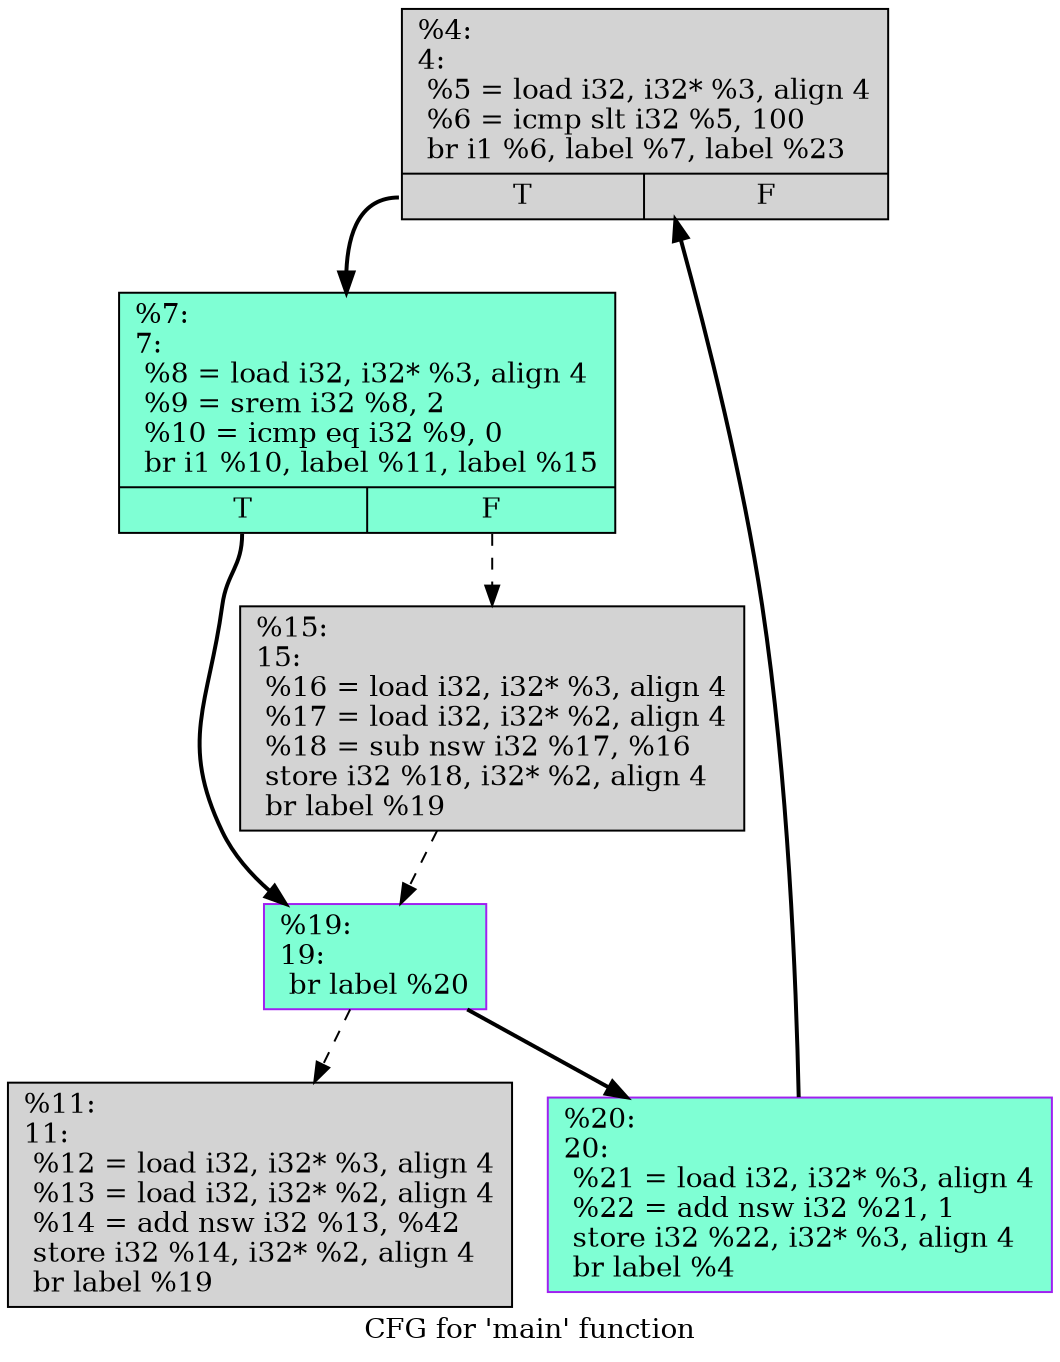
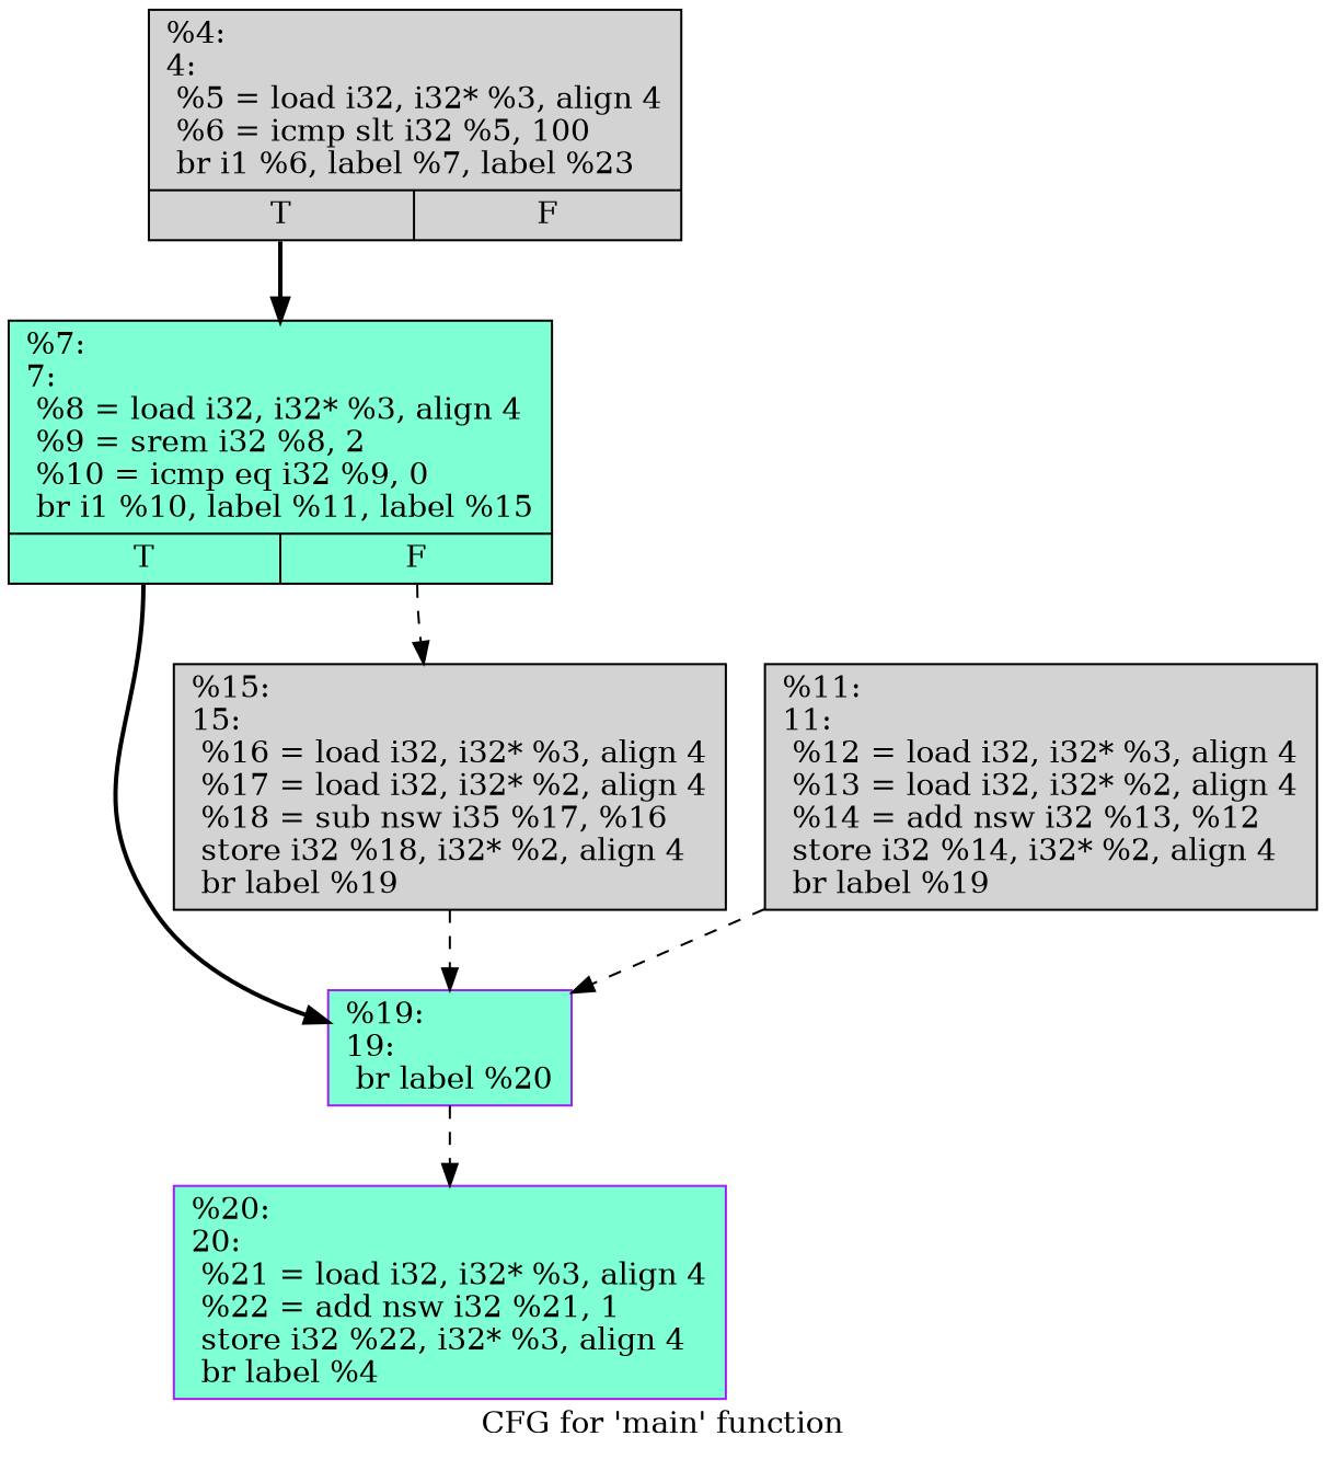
  digraph {
    label="CFG for 'main' function"
    node [color=black fillcolor=lightgrey shape=record style=filled]
    edge [style=dashed]
    n1 [label="{%4:\l4:                                                \l  %5 = load i32, i32* %3, align 4\l  %6 = icmp slt i32 %5, 100\l  br i1 %6, label %7, label %23\l|{<s0>T|<s1>F}}"]
    n2 [fillcolor=aquamarine label="{%7:\l7:                                                \l  %8 = load i32, i32* %3, align 4\l  %9 = srem i32 %8, 2\l  %10 = icmp eq i32 %9, 0\l  br i1 %10, label %11, label %15\l|{<s0>T|<s1>F}}"]
-   n3 [label="{%15:\l15:                                               \l  %16 = load i32, i32* %3, align 4\l  %17 = load i32, i32* %2, align 4\l  %18 = sub nsw i32 %17, %16\l  store i32 %18, i32* %2, align 4\l  br label %19\l}"]
+   n3 [label="{%15:\l15:                                               \l  %16 = load i32, i32* %3, align 4\l  %17 = load i32, i32* %2, align 4\l  %18 = sub nsw i35 %17, %16\l  store i32 %18, i32* %2, align 4\l  br label %19\l}"]
    n4 [color=purple fillcolor=aquamarine label="{%19:\l19:                                               \l  br label %20\l}"]
-   n5 [label="{%11:\l11:                                               \l  %12 = load i32, i32* %3, align 4\l  %13 = load i32, i32* %2, align 4\l  %14 = add nsw i32 %13, %42\l  store i32 %14, i32* %2, align 4\l  br label %19\l}"]
+   n5 [label="{%11:\l11:                                               \l  %12 = load i32, i32* %3, align 4\l  %13 = load i32, i32* %2, align 4\l  %14 = add nsw i32 %13, %12\l  store i32 %14, i32* %2, align 4\l  br label %19\l}"]
    n6 [color=purple fillcolor=aquamarine label="{%20:\l20:                                               \l  %21 = load i32, i32* %3, align 4\l  %22 = add nsw i32 %21, 1\l  store i32 %22, i32* %3, align 4\l  br label %4\l}"]
    n1 -> n2 [style=bold tailport=s0]
    n2 -> n3 [tailport=s1]
    n2 -> n4 [style=bold tailport=s0]
    n3 -> n4
-   n4 -> n6 [style=bold]
-   n4 -> n5
-   n6 -> n1 [style=bold]
+   n4 -> n6
+   n5 -> n4
  }
